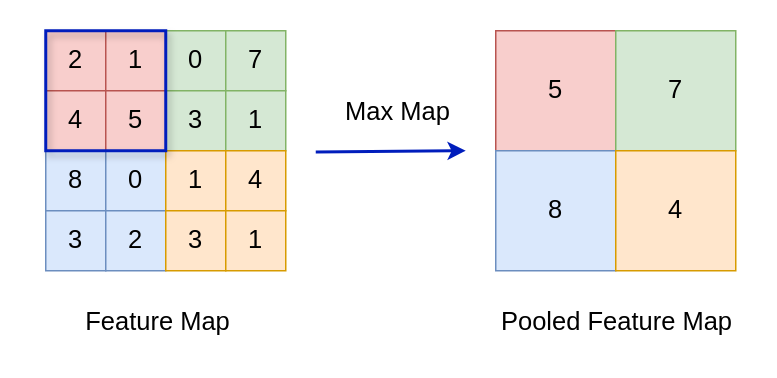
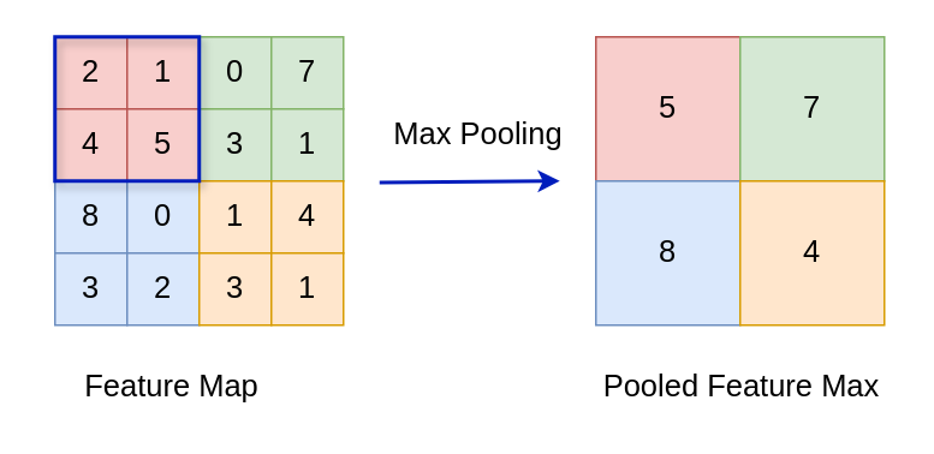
  <mxCell id="0" />
  <mxCell id="1" parent="0" />
  <mxCell id="2" value="" style="whiteSpace=wrap;html=1;aspect=fixed;fillColor=#f8cecc;strokeColor=#b85450;gradientColor=none;" parent="1" vertex="1"><mxGeometry x="30" y="20" width="40" height="40" as="geometry" /></mxCell>
  <mxCell id="3" value="" style="whiteSpace=wrap;html=1;aspect=fixed;fillColor=#f8cecc;strokeColor=#b85450;gradientColor=none;" parent="1" vertex="1"><mxGeometry x="70" y="20" width="40" height="40" as="geometry" /></mxCell>
  <mxCell id="4" value="" style="whiteSpace=wrap;html=1;aspect=fixed;fillColor=#d5e8d4;strokeColor=#82b366;" parent="1" vertex="1"><mxGeometry x="110" y="20" width="40" height="40" as="geometry" /></mxCell>
  <mxCell id="5" value="" style="whiteSpace=wrap;html=1;aspect=fixed;fillColor=#d5e8d4;strokeColor=#82b366;" parent="1" vertex="1"><mxGeometry x="150" y="20" width="40" height="40" as="geometry" /></mxCell>
  <mxCell id="6" value="" style="whiteSpace=wrap;html=1;aspect=fixed;fillColor=#f8cecc;strokeColor=#b85450;" parent="1" vertex="1"><mxGeometry x="330" y="20" width="80" height="80" as="geometry" /></mxCell>
  <mxCell id="7" value="" style="whiteSpace=wrap;html=1;aspect=fixed;fillColor=#f8cecc;strokeColor=#b85450;gradientColor=none;" parent="1" vertex="1"><mxGeometry x="30" y="60" width="40" height="40" as="geometry" /></mxCell>
  <mxCell id="8" value="" style="whiteSpace=wrap;html=1;aspect=fixed;fillColor=#f8cecc;strokeColor=#b85450;gradientColor=none;" parent="1" vertex="1"><mxGeometry x="70" y="60" width="40" height="40" as="geometry" /></mxCell>
  <mxCell id="9" value="" style="whiteSpace=wrap;html=1;aspect=fixed;fillColor=#d5e8d4;strokeColor=#82b366;" parent="1" vertex="1"><mxGeometry x="110" y="60" width="40" height="40" as="geometry" /></mxCell>
  <mxCell id="10" value="" style="whiteSpace=wrap;html=1;aspect=fixed;fillColor=#d5e8d4;strokeColor=#82b366;" parent="1" vertex="1"><mxGeometry x="150" y="60" width="40" height="40" as="geometry" /></mxCell>
  <mxCell id="11" value="" style="whiteSpace=wrap;html=1;aspect=fixed;fillColor=#dae8fc;strokeColor=#6c8ebf;" parent="1" vertex="1"><mxGeometry x="30" y="100" width="40" height="40" as="geometry" /></mxCell>
  <mxCell id="12" value="" style="whiteSpace=wrap;html=1;aspect=fixed;fillColor=#dae8fc;strokeColor=#6c8ebf;" parent="1" vertex="1"><mxGeometry x="70" y="100" width="40" height="40" as="geometry" /></mxCell>
  <mxCell id="13" value="" style="whiteSpace=wrap;html=1;aspect=fixed;fillColor=#ffe6cc;strokeColor=#d79b00;" parent="1" vertex="1"><mxGeometry x="110" y="100" width="40" height="40" as="geometry" /></mxCell>
  <mxCell id="14" value="" style="whiteSpace=wrap;html=1;aspect=fixed;fillColor=#ffe6cc;strokeColor=#d79b00;" parent="1" vertex="1"><mxGeometry x="150" y="100" width="40" height="40" as="geometry" /></mxCell>
  <mxCell id="15" value="" style="whiteSpace=wrap;html=1;aspect=fixed;fillColor=#dae8fc;strokeColor=#6c8ebf;" parent="1" vertex="1"><mxGeometry x="30" y="140" width="40" height="40" as="geometry" /></mxCell>
  <mxCell id="16" value="" style="whiteSpace=wrap;html=1;aspect=fixed;fillColor=#dae8fc;strokeColor=#6c8ebf;" parent="1" vertex="1"><mxGeometry x="70" y="140" width="40" height="40" as="geometry" /></mxCell>
  <mxCell id="17" value="" style="whiteSpace=wrap;html=1;aspect=fixed;fillColor=#ffe6cc;strokeColor=#d79b00;" parent="1" vertex="1"><mxGeometry x="110" y="140" width="40" height="40" as="geometry" /></mxCell>
  <mxCell id="18" value="" style="whiteSpace=wrap;html=1;aspect=fixed;fillColor=#ffe6cc;strokeColor=#d79b00;" parent="1" vertex="1"><mxGeometry x="150" y="140" width="40" height="40" as="geometry" /></mxCell>
  <mxCell id="19" value="" style="whiteSpace=wrap;html=1;aspect=fixed;fillColor=#dae8fc;strokeColor=#6c8ebf;" parent="1" vertex="1"><mxGeometry x="330" y="100" width="80" height="80" as="geometry" /></mxCell>
  <mxCell id="20" value="" style="whiteSpace=wrap;html=1;aspect=fixed;fillColor=#d5e8d4;strokeColor=#82b366;" parent="1" vertex="1"><mxGeometry x="410" y="20" width="80" height="80" as="geometry" /></mxCell>
  <mxCell id="21" value="" style="whiteSpace=wrap;html=1;aspect=fixed;fillColor=#ffe6cc;strokeColor=#d79b00;" parent="1" vertex="1"><mxGeometry x="410" y="100" width="80" height="80" as="geometry" /></mxCell>
  <mxCell id="22" value="2" style="text;html=1;strokeColor=none;fillColor=none;align=center;verticalAlign=middle;whiteSpace=wrap;rounded=0;fontSize=17;" parent="1" vertex="1"><mxGeometry x="20" y="25" width="60" height="30" as="geometry" /></mxCell>
  <mxCell id="23" value="1" style="text;html=1;strokeColor=none;fillColor=none;align=center;verticalAlign=middle;whiteSpace=wrap;rounded=0;fontSize=17;" parent="1" vertex="1"><mxGeometry x="60" y="25" width="60" height="30" as="geometry" /></mxCell>
  <mxCell id="24" value="0" style="text;html=1;strokeColor=none;fillColor=none;align=center;verticalAlign=middle;whiteSpace=wrap;rounded=0;fontSize=17;" parent="1" vertex="1"><mxGeometry x="100" y="25" width="60" height="30" as="geometry" /></mxCell>
  <mxCell id="25" value="7" style="text;html=1;strokeColor=none;fillColor=none;align=center;verticalAlign=middle;whiteSpace=wrap;rounded=0;fontSize=17;" parent="1" vertex="1"><mxGeometry x="140" y="25" width="60" height="30" as="geometry" /></mxCell>
  <mxCell id="26" value="4" style="text;html=1;strokeColor=none;fillColor=none;align=center;verticalAlign=middle;whiteSpace=wrap;rounded=0;fontSize=17;" parent="1" vertex="1"><mxGeometry x="20" y="65" width="60" height="30" as="geometry" /></mxCell>
  <mxCell id="27" value="5" style="text;html=1;strokeColor=none;fillColor=none;align=center;verticalAlign=middle;whiteSpace=wrap;rounded=0;fontSize=17;" parent="1" vertex="1"><mxGeometry x="60" y="65" width="60" height="30" as="geometry" /></mxCell>
  <mxCell id="28" value="3" style="text;html=1;strokeColor=none;fillColor=none;align=center;verticalAlign=middle;whiteSpace=wrap;rounded=0;fontSize=17;" parent="1" vertex="1"><mxGeometry x="100" y="65" width="60" height="30" as="geometry" /></mxCell>
  <mxCell id="29" value="1" style="text;html=1;strokeColor=none;fillColor=none;align=center;verticalAlign=middle;whiteSpace=wrap;rounded=0;fontSize=17;" parent="1" vertex="1"><mxGeometry x="140" y="65" width="60" height="30" as="geometry" /></mxCell>
  <mxCell id="30" value="8" style="text;html=1;strokeColor=none;fillColor=none;align=center;verticalAlign=middle;whiteSpace=wrap;rounded=0;fontSize=17;" parent="1" vertex="1"><mxGeometry x="20" y="105" width="60" height="30" as="geometry" /></mxCell>
  <mxCell id="31" value="0" style="text;html=1;strokeColor=none;fillColor=none;align=center;verticalAlign=middle;whiteSpace=wrap;rounded=0;fontSize=17;" parent="1" vertex="1"><mxGeometry x="60" y="105" width="60" height="30" as="geometry" /></mxCell>
  <mxCell id="32" value="1" style="text;html=1;strokeColor=none;fillColor=none;align=center;verticalAlign=middle;whiteSpace=wrap;rounded=0;fontSize=17;" parent="1" vertex="1"><mxGeometry x="100" y="105" width="60" height="30" as="geometry" /></mxCell>
  <mxCell id="33" value="4" style="text;html=1;strokeColor=none;fillColor=none;align=center;verticalAlign=middle;whiteSpace=wrap;rounded=0;fontSize=17;" parent="1" vertex="1"><mxGeometry x="140" y="105" width="60" height="30" as="geometry" /></mxCell>
  <mxCell id="34" value="1" style="text;html=1;strokeColor=none;fillColor=none;align=center;verticalAlign=middle;whiteSpace=wrap;rounded=0;fontSize=17;" parent="1" vertex="1"><mxGeometry x="140" y="145" width="60" height="30" as="geometry" /></mxCell>
  <mxCell id="35" value="3" style="text;html=1;strokeColor=none;fillColor=none;align=center;verticalAlign=middle;whiteSpace=wrap;rounded=0;fontSize=17;" parent="1" vertex="1"><mxGeometry x="20" y="145" width="60" height="30" as="geometry" /></mxCell>
  <mxCell id="36" value="2" style="text;html=1;strokeColor=none;fillColor=none;align=center;verticalAlign=middle;whiteSpace=wrap;rounded=0;fontSize=17;" parent="1" vertex="1"><mxGeometry x="60" y="145" width="60" height="30" as="geometry" /></mxCell>
  <mxCell id="37" value="3" style="text;html=1;strokeColor=none;fillColor=none;align=center;verticalAlign=middle;whiteSpace=wrap;rounded=0;fontSize=17;" parent="1" vertex="1"><mxGeometry x="100" y="145" width="60" height="30" as="geometry" /></mxCell>
  <mxCell id="38" value="5" style="text;html=1;strokeColor=none;fillColor=none;align=center;verticalAlign=middle;whiteSpace=wrap;rounded=0;fontSize=17;" parent="1" vertex="1"><mxGeometry x="340" y="45" width="60" height="30" as="geometry" /></mxCell>
  <mxCell id="39" value="7" style="text;html=1;strokeColor=none;fillColor=none;align=center;verticalAlign=middle;whiteSpace=wrap;rounded=0;fontSize=17;" parent="1" vertex="1"><mxGeometry x="420" y="45" width="60" height="30" as="geometry" /></mxCell>
  <mxCell id="40" value="8" style="text;html=1;strokeColor=none;fillColor=none;align=center;verticalAlign=middle;whiteSpace=wrap;rounded=0;fontSize=17;" parent="1" vertex="1"><mxGeometry x="340" y="125" width="60" height="30" as="geometry" /></mxCell>
  <mxCell id="41" value="4" style="text;html=1;strokeColor=none;fillColor=none;align=center;verticalAlign=middle;whiteSpace=wrap;rounded=0;fontSize=17;" parent="1" vertex="1"><mxGeometry x="420" y="125" width="60" height="30" as="geometry" /></mxCell>
- <mxCell id="42" value="Feature Map" style="text;html=1;strokeColor=none;fillColor=none;align=center;verticalAlign=middle;whiteSpace=wrap;rounded=0;fontSize=17;" parent="1" vertex="1"><mxGeometry x="50" y="200" width="110" height="30" as="geometry" /></mxCell>
+ <mxCell id="42" value="Feature Map" style="text;html=1;strokeColor=none;fillColor=none;align=center;verticalAlign=middle;whiteSpace=wrap;rounded=0;fontSize=17;" parent="1" vertex="1"><mxGeometry x="40" y="200" width="110" height="30" as="geometry" /></mxCell>
  <mxCell id="43" value="" style="endArrow=classic;html=1;rounded=0;fontSize=17;strokeWidth=2;fillColor=#0050ef;strokeColor=#001DBC;" parent="1" edge="1"><mxGeometry width="50" height="50" relative="1" as="geometry"><mxPoint x="210" y="100.83" as="sourcePoint" /><mxPoint x="310" y="100" as="targetPoint" /></mxGeometry></mxCell>
- <mxCell id="44" value="Max Map" style="text;html=1;strokeColor=none;fillColor=none;align=center;verticalAlign=middle;whiteSpace=wrap;rounded=0;fontSize=17;" parent="1" vertex="1"><mxGeometry x="210" y="60" width="110" height="30" as="geometry" /></mxCell>
- <mxCell id="45" value="Pooled Feature Map" style="text;html=1;strokeColor=none;fillColor=none;align=center;verticalAlign=middle;whiteSpace=wrap;rounded=0;fontSize=17;" parent="1" vertex="1"><mxGeometry x="326" y="200" width="170" height="30" as="geometry" /></mxCell>
+ <mxCell id="44" value="Max Pooling" style="text;html=1;strokeColor=none;fillColor=none;align=center;verticalAlign=middle;whiteSpace=wrap;rounded=0;fontSize=17;" parent="1" vertex="1"><mxGeometry x="210" y="60" width="110" height="30" as="geometry" /></mxCell>
+ <mxCell id="45" value="Pooled Feature Max" style="text;html=1;strokeColor=none;fillColor=none;align=center;verticalAlign=middle;whiteSpace=wrap;rounded=0;fontSize=17;" parent="1" vertex="1"><mxGeometry x="326" y="200" width="170" height="30" as="geometry" /></mxCell>
  <mxCell id="46" value="" style="whiteSpace=wrap;html=1;aspect=fixed;strokeWidth=2;fillColor=none;fontColor=#ffffff;strokeColor=#001DBC;rounded=0;glass=0;shadow=1;" vertex="1" parent="1"><mxGeometry x="30" y="20" width="80" height="80" as="geometry" /></mxCell>
